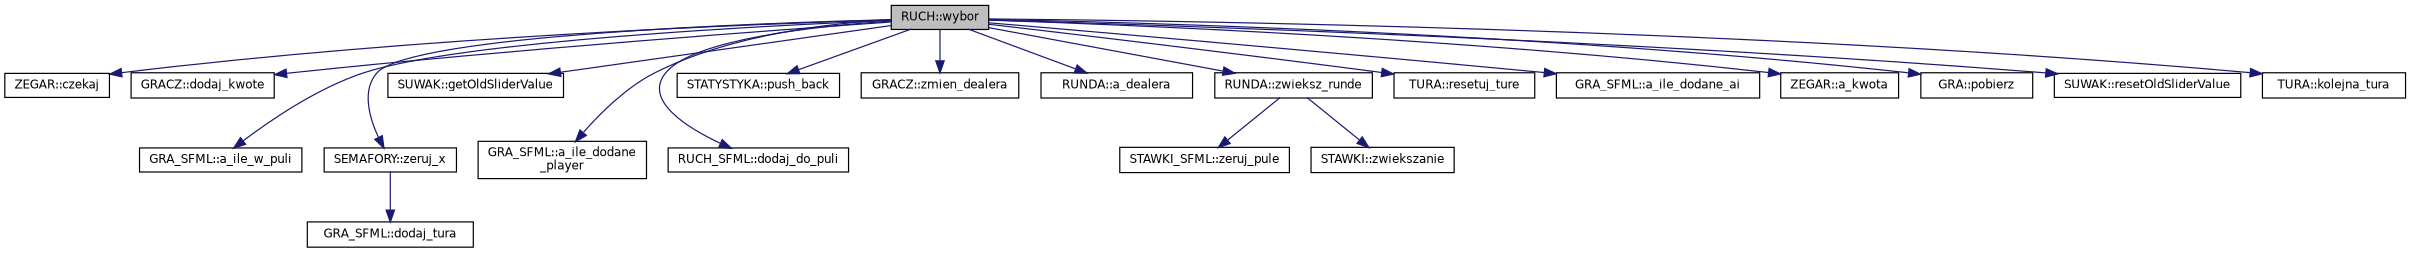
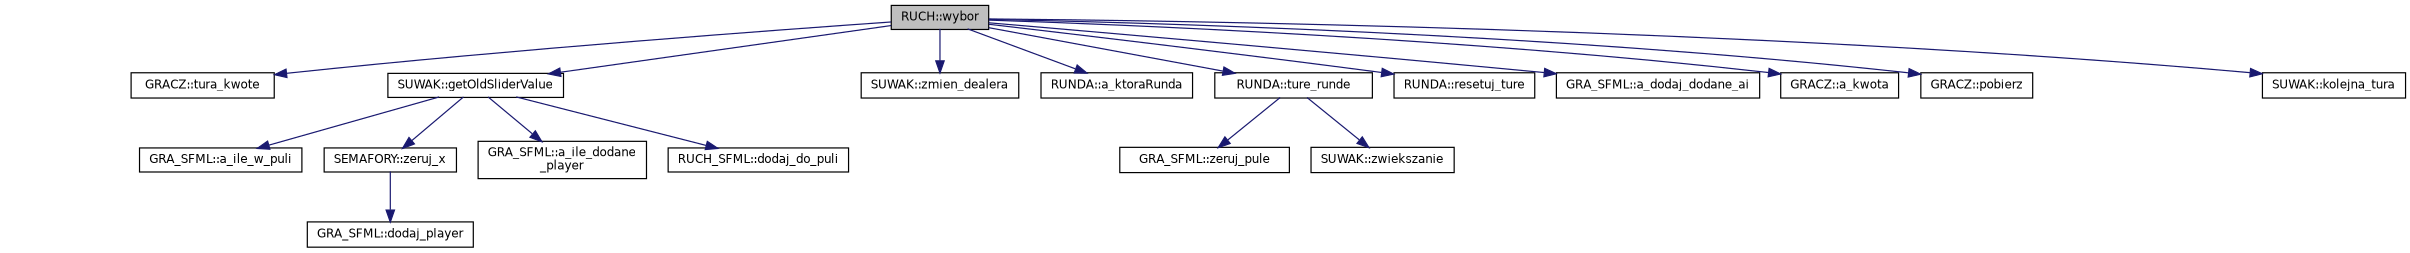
  digraph {
    rankdir=TB
    node [color=black fillcolor=white fontname=Helvetica fontsize=10 shape=record style=filled]
    edge [color=midnightblue fontname=Helvetica fontsize=10 labelfontname=Helvetica labelfontsize=10 style=solid]
    n1 [fillcolor=grey75 fontcolor=black height=0.2 label="RUCH::wybor" width=0.4]
-   n2 [height=0.2 label="ZEGAR::czekaj" width=0.4]
-   n3 [height=0.2 label="GRACZ::dodaj_kwote" width=0.4]
+   n3 [height=0.2 label="GRACZ::tura_kwote" width=0.4]
    n4 [height=0.2 label="GRA_SFML::a_ile_w_puli" width=0.4]
-   n5 [height=0.2 label="STATYSTYKA::push_back" width=0.4]
-   n6 [height=0.2 label="GRACZ::zmien_dealera" width=0.4]
-   n7 [height=0.2 label="RUNDA::a_dealera" width=0.4]
-   n8 [height=0.2 label="RUNDA::zwieksz_runde" width=0.4]
+   n6 [height=0.2 label="SUWAK::zmien_dealera" width=0.4]
+   n7 [height=0.2 label="RUNDA::a_ktoraRunda" width=0.4]
+   n8 [height=0.2 label="RUNDA::ture_runde" width=0.4]
    n9 [height=0.2 label="SEMAFORY::zeruj_x" width=0.4]
-   n10 [height=0.2 label="TURA::resetuj_ture" width=0.4]
+   n10 [height=0.2 label="RUNDA::resetuj_ture" width=0.4]
    n11 [height=0.2 label="SUWAK::getOldSliderValue" width=0.4]
-   n12 [height=0.2 label="GRA_SFML::a_ile_dodane_ai" width=0.4]
+   n12 [height=0.2 label="GRA_SFML::a_dodaj_dodane_ai" width=0.4]
    n13 [height=0.2 label="GRA_SFML::a_ile_dodane\l_player" width=0.4]
-   n14 [height=0.2 label="ZEGAR::a_kwota" width=0.4]
+   n14 [height=0.2 label="GRACZ::a_kwota" width=0.4]
    n15 [height=0.2 label="RUCH_SFML::dodaj_do_puli" width=0.4]
-   n16 [height=0.2 label="GRA::pobierz" width=0.4]
-   n17 [height=0.2 label="SUWAK::resetOldSliderValue" width=0.4]
-   n18 [height=0.2 label="TURA::kolejna_tura" width=0.4]
-   n19 [height=0.2 label="STAWKI_SFML::zeruj_pule" width=0.4]
-   n20 [height=0.2 label="STAWKI::zwiekszanie" width=0.4]
-   n21 [height=0.2 label="GRA_SFML::dodaj_tura" width=0.4]
-   n1 -> n2
+   n16 [height=0.2 label="GRACZ::pobierz" width=0.4]
+   n18 [height=0.2 label="SUWAK::kolejna_tura" width=0.4]
+   n19 [height=0.2 label="GRA_SFML::zeruj_pule" width=0.4]
+   n20 [height=0.2 label="SUWAK::zwiekszanie" width=0.4]
+   n21 [height=0.2 label="GRA_SFML::dodaj_player" width=0.4]
    n1 -> n3
-   n1 -> n4
-   n1 -> n5
+   n11 -> n4
    n1 -> n6
    n1 -> n7
    n1 -> n8
-   n1 -> n9
+   n11 -> n9
    n1 -> n10
    n1 -> n11
    n1 -> n12
-   n1 -> n13
+   n11 -> n13
    n1 -> n14
-   n1 -> n15
+   n11 -> n15
    n1 -> n16
-   n1 -> n17
    n1 -> n18
    n8 -> n19
    n8 -> n20
    n9 -> n21
  }
